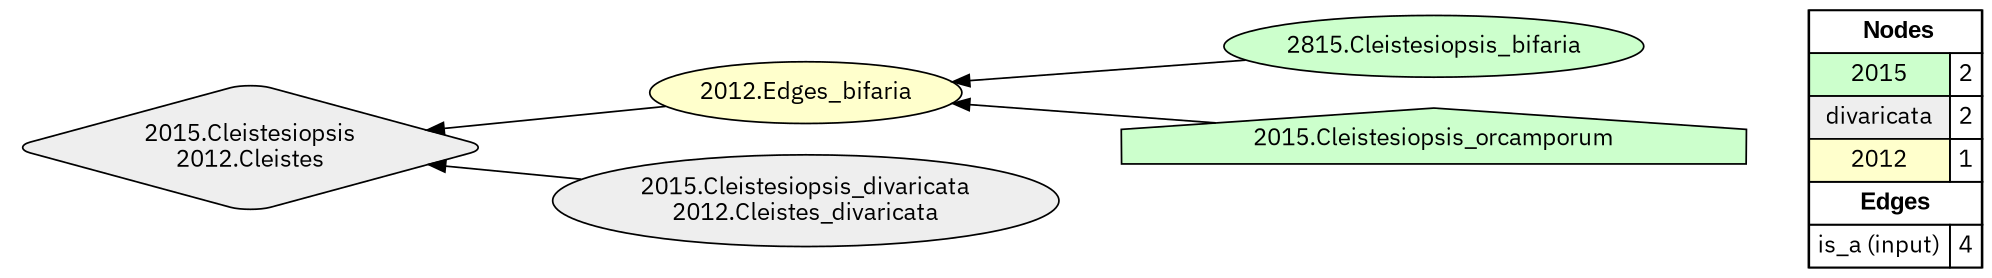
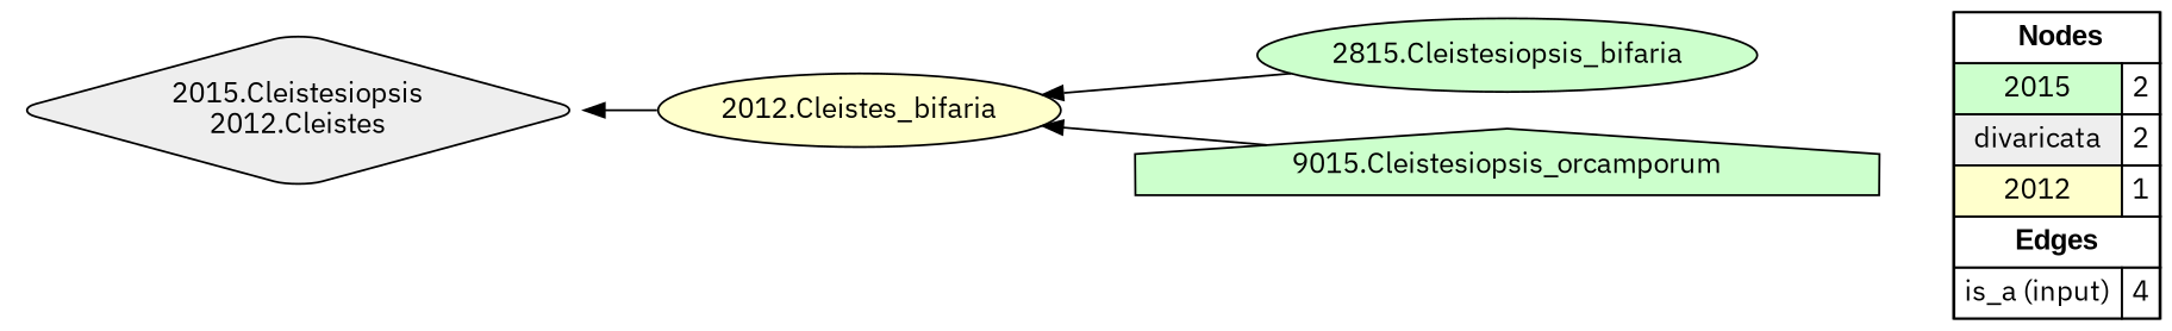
  digraph {
    fontname="IBM Plex Sans"
    rankdir=RL
    node [fillcolor="#CCFFCC" fontname="IBM Plex Sans" shape=ellipse style=filled]
    edge [arrowhead=normal color="#000000" constraint=true fontname="IBM Plex Sans" penwidth=1 style=bold]
    n1 [fillcolor=white label=<   <TABLE BORDER="0" CELLBORDER="1" CELLSPACING="0" CELLPADDING="4">  <TR> <TD COLSPAN="2"><font face="Arial Black"> Nodes</font></TD> </TR>  <TR>   <TD bgcolor="#CCFFCC" fontname="helvetica">2015</TD>   <TD>2</TD>   </TR>  <TR>   <TD bgcolor="#EEEEEE" fontname="helvetica">divaricata</TD>   <TD>2</TD>   </TR>  <TR>   <TD bgcolor="#FFFFCC" fontname="helvetica">2012</TD>   <TD>1</TD>   </TR>  <TR> <TD COLSPAN="2"><font face = "Arial Black"> Edges </font></TD> </TR>  <TR>   <TD><font color ="#000000">is_a (input)</font></TD><TD>4</TD> </TR> </TABLE>   > margin=0 shape=box]
    n2 [label="2815.Cleistesiopsis_bifaria"]
-   "2012.Cleistes_bifaria" [fillcolor="#FFFFCC" label="2012.Edges_bifaria"]
+   "2012.Cleistes_bifaria" [fillcolor="#FFFFCC"]
    "2015.Cleistesiopsis\n2012.Cleistes" [fillcolor="#EEEEEE" shape=diamond style="filled,rounded"]
-   "2015.Cleistesiopsis_orcamporum" [shape=house]
-   "2015.Cleistesiopsis_divaricata\n2012.Cleistes_divaricata" [fillcolor="#EEEEEE" style="filled,rounded"]
+   "2015.Cleistesiopsis_orcamporum" [shape=house label="9015.Cleistesiopsis_orcamporum"]
    subgraph sub_1 {
      rank=source
      n1
    }
    n2 -> "2012.Cleistes_bifaria" [style=solid]
    "2012.Cleistes_bifaria" -> "2015.Cleistesiopsis\n2012.Cleistes"
    "2015.Cleistesiopsis_orcamporum" -> "2012.Cleistes_bifaria"
-   "2015.Cleistesiopsis_divaricata\n2012.Cleistes_divaricata" -> "2015.Cleistesiopsis\n2012.Cleistes"
  }
